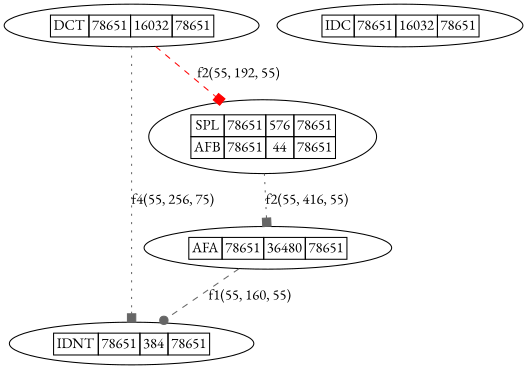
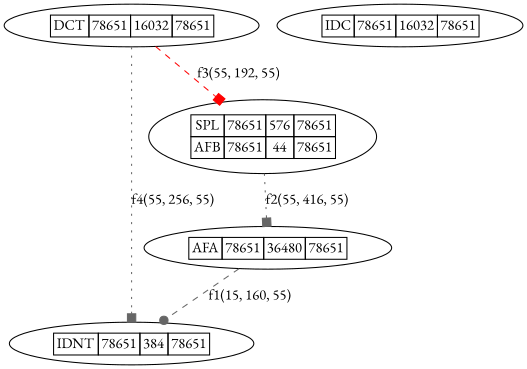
  digraph {
    fontname="EB Garamond"
    node [fontname="EB Garamond"]
    edge [arrowhead=box color=gray40 fontname="EB Garamond" headport=B style=dashed tailport=C]
    n1 [fillcolor=yellow label=< 	<table port="AFA" border="0" cellborder="1" cellspacing="0"> 		<tr><td>AFA</td><td>78651</td><td>36480</td><td>78651</td></tr>     </table> 	>]
    n2 [label=< 	<table port="IDNT" border="0" cellborder="1" cellspacing="0"> 		<tr><td>IDNT</td><td>78651</td><td>384</td><td>78651</td></tr>     </table> 	>]
    n3 [label=< 	<table  border="0" cellborder="1" cellspacing="0"> 		<tr><td port="SPL">SPL</td><td>78651</td><td>576</td><td>78651</td></tr> 		<tr><td port="AFB">AFB</td><td>78651</td><td>44</td><td>78651</td></tr>     </table> 	>]
    n4 [label=< 	<table port="DCT" border="0" cellborder="1" cellspacing="0"> 		<tr><td>DCT</td><td>78651</td><td>16032</td><td>78651</td></tr>     </table> 	>]
    n5 [label=< 	<table  border="0" cellborder="1" cellspacing="0"> 		<tr><td port="IDC">IDC</td><td>78651</td><td>16032</td><td>78651</td></tr>     </table> 	>]
-   n1 -> n2 [arrowhead=dot label="f1(55, 160, 55)" tailport=A]
+   n1 -> n2 [arrowhead=dot label="f1(15, 160, 55)" tailport=A]
    n3 -> n1 [headport=A label="f2(55, 416, 55)" style=dotted tailport=D]
-   n4 -> n2 [label="f4(55, 256, 75)" style=dotted]
-   n4 -> n3 [color=red headport=D label="f2(55, 192, 55)"]
+   n4 -> n2 [label="f4(55, 256, 55)" style=dotted]
+   n4 -> n3 [color=red headport=D label="f3(55, 192, 55)"]
  }
